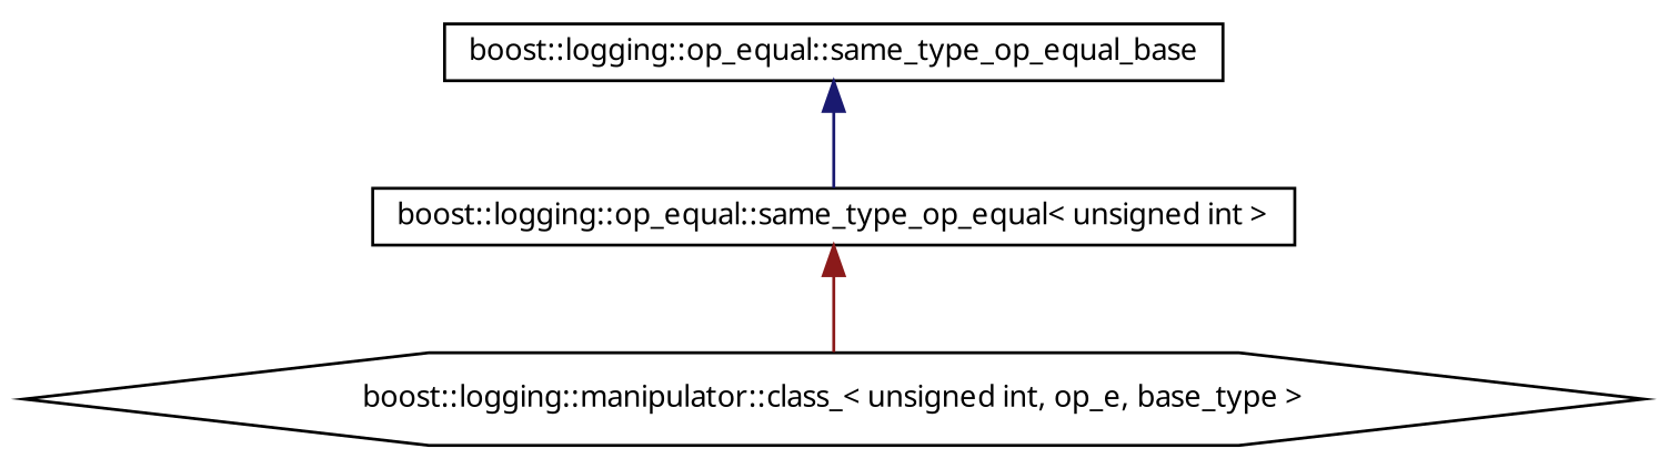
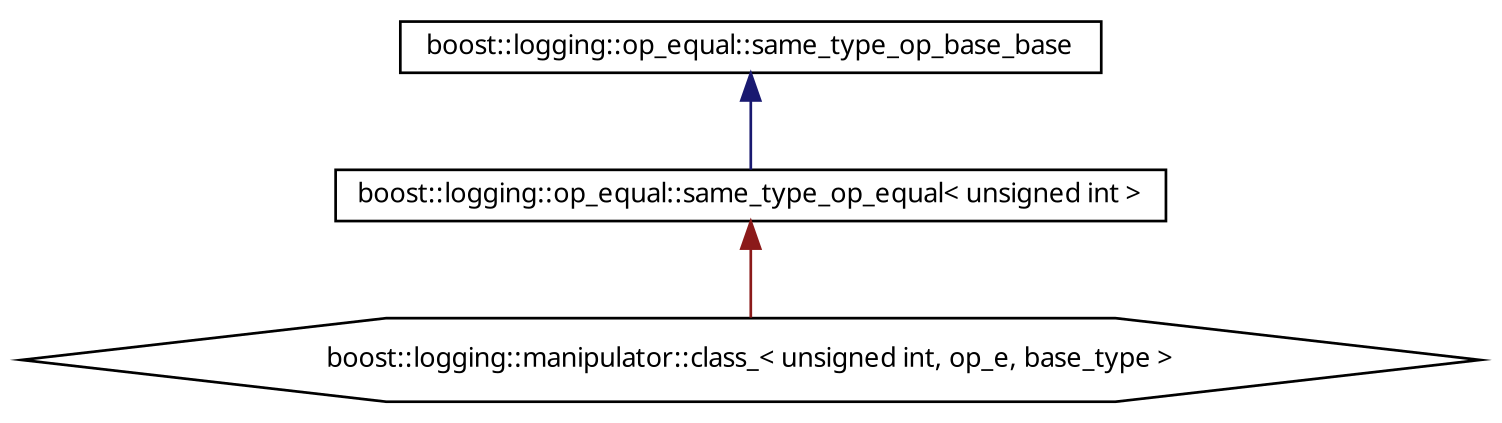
  digraph {
    node [color=black fillcolor=white fontname="FreeSans.ttf" fontsize=10 shape=box style=filled]
    edge [dir=back fontname="FreeSans.ttf" fontsize=10 labelfontname="FreeSans.ttf" labelfontsize=10 style=solid]
    n1 [height=0.2 label="boost::logging::manipulator::class_\< unsigned int, op_e, base_type \>" shape=hexagon width=0.4]
    n2 [height=0.2 label="boost::logging::op_equal::same_type_op_equal\< unsigned int \>" width=0.4]
-   n3 [height=0.2 label="boost::logging::op_equal::same_type_op_equal_base" width=0.4]
+   n3 [height=0.2 label="boost::logging::op_equal::same_type_op_base_base" width=0.4]
    n2 -> n1 [color=firebrick4]
    n3 -> n2 [color=midnightblue]
  }
